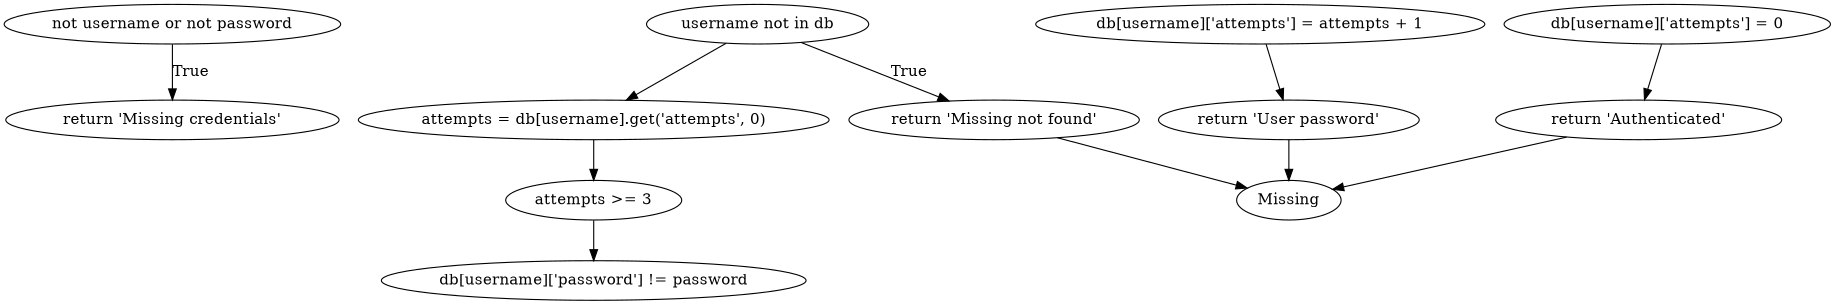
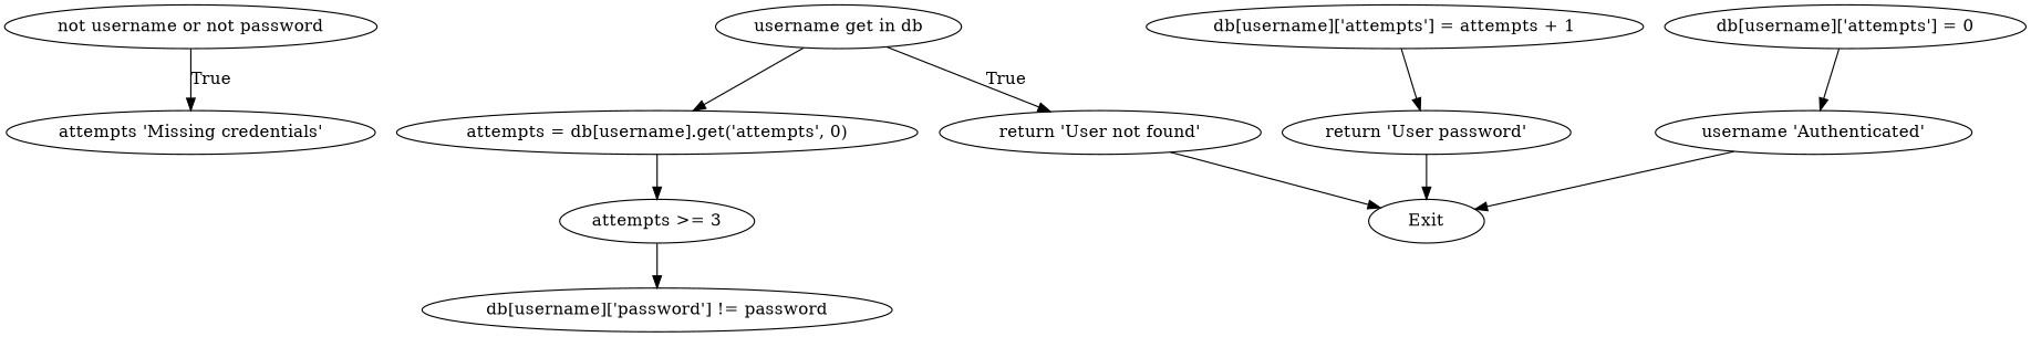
  strict digraph {
    n1 [label="not username or not password"]
-   n2 [label="return 'Missing credentials'"]
-   n3 [label=Missing]
-   n4 [label="username not in db"]
-   n5 [label="return 'Missing not found'"]
+   n2 [label="attempts 'Missing credentials'"]
+   n3 [label=Exit]
+   n4 [label="username get in db"]
+   n5 [label="return 'User not found'"]
    n6 [label="attempts = db[username].get('attempts', 0)"]
    n7 [label="attempts >= 3"]
    n8 [label="db[username]['password'] != password"]
    n9 [label="db[username]['attempts'] = attempts + 1"]
    n10 [label="return 'User password'"]
    n11 [label="db[username]['attempts'] = 0"]
-   n12 [label="return 'Authenticated'"]
+   n12 [label="username 'Authenticated'"]
    n1 -> n2 [label=True]
    n4 -> n5 [label=True]
    n4 -> n6
    n5 -> n3
    n6 -> n7
    n7 -> n8
    n9 -> n10
    n10 -> n3
    n11 -> n12
    n12 -> n3
  }
